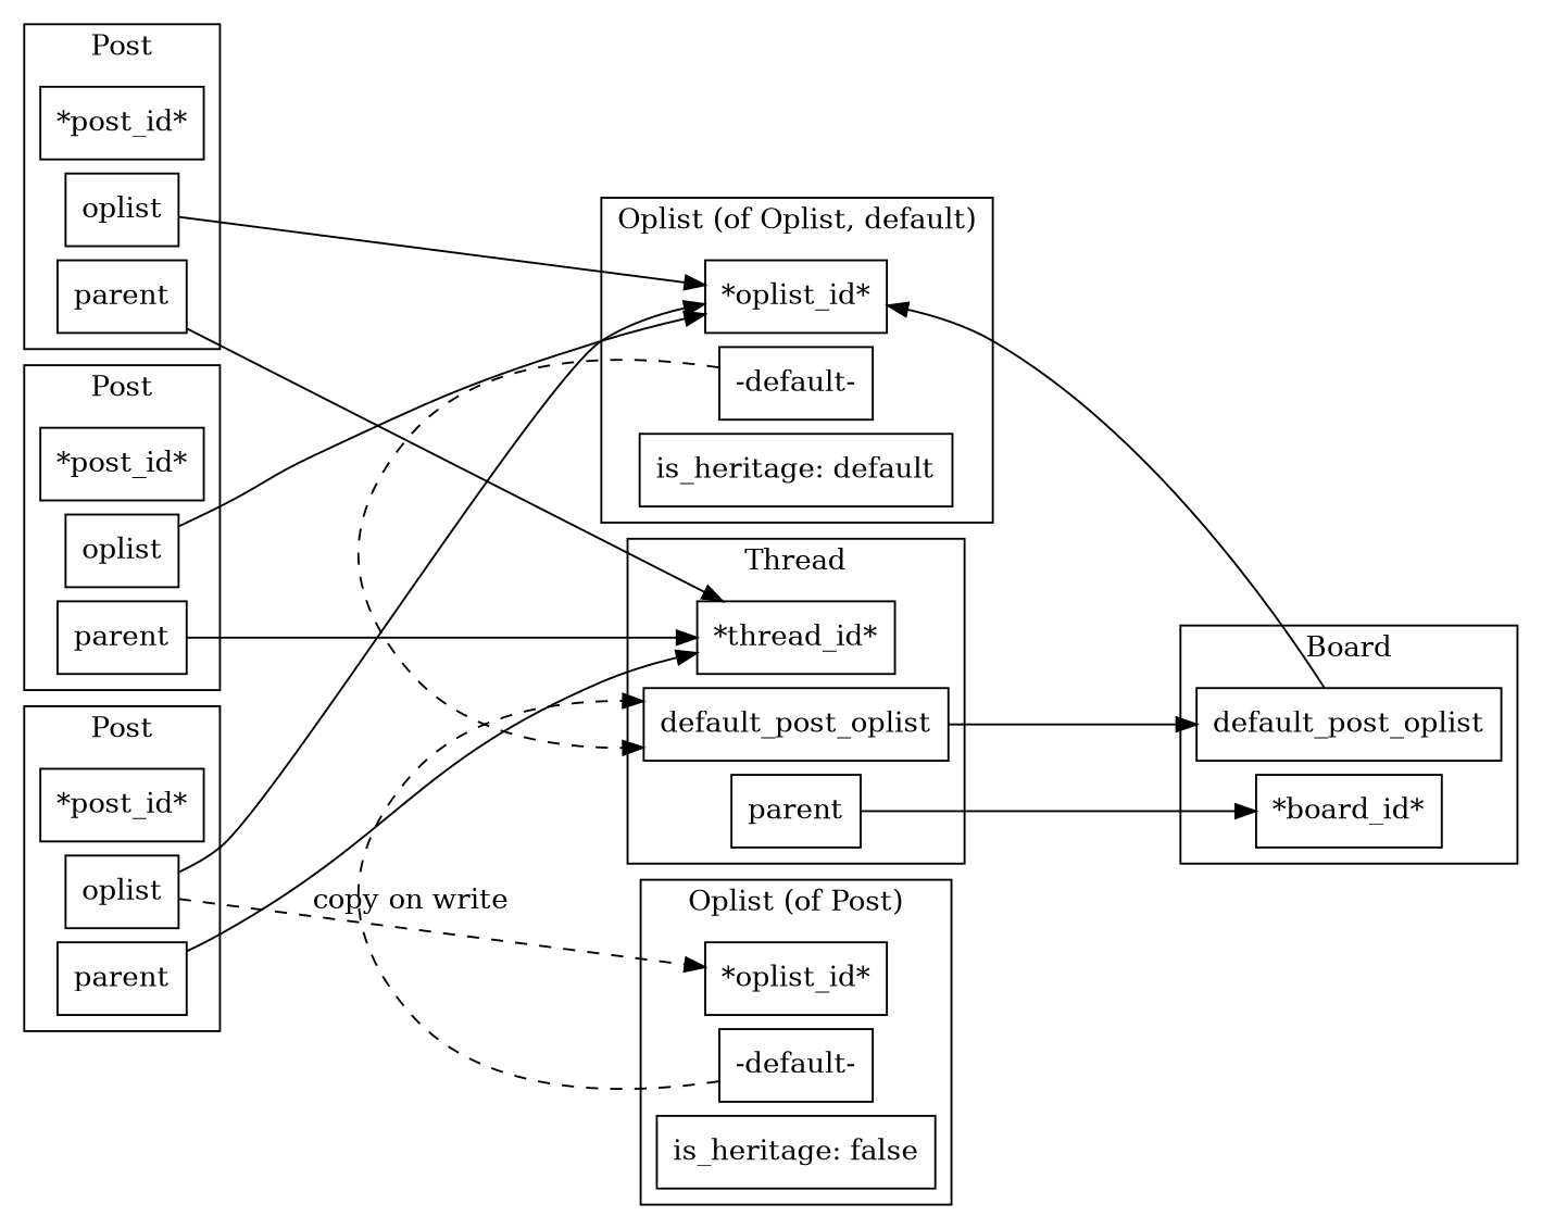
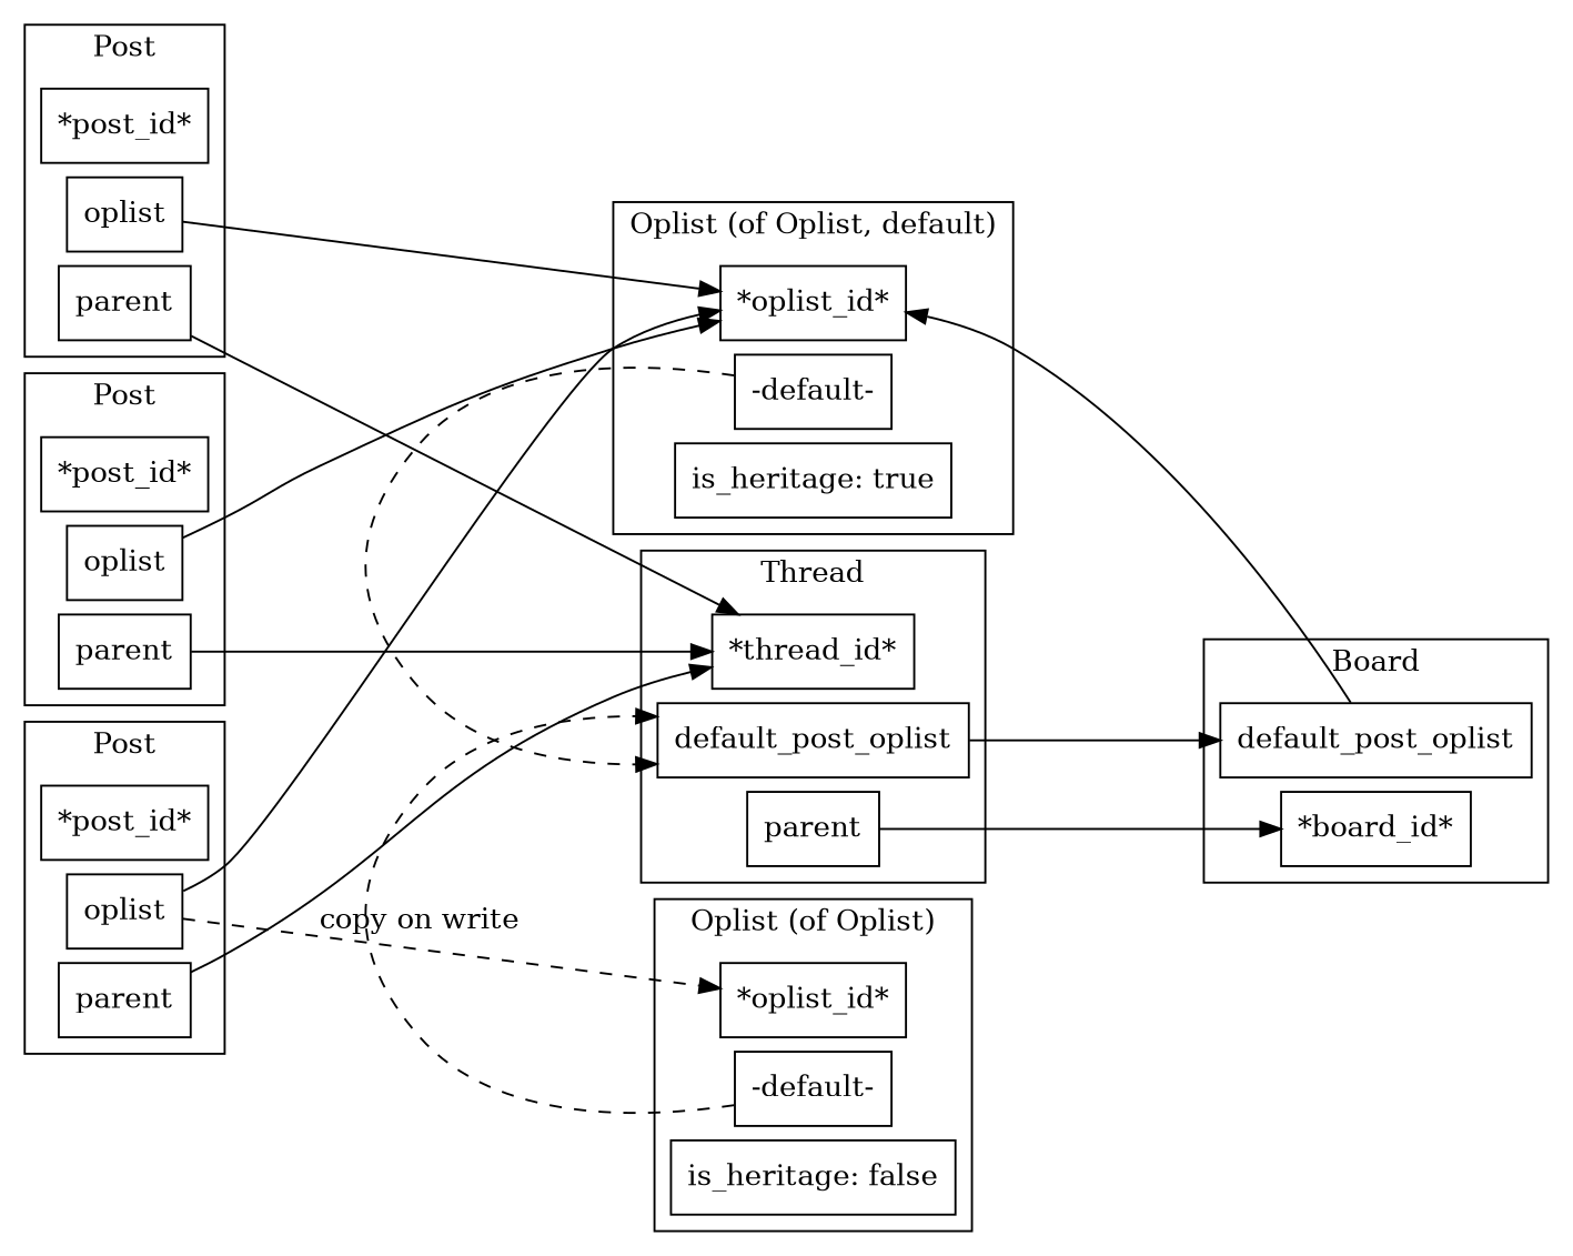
  strict digraph {
    nodesep=0.1
    rankdir=LR
    ranksep=1.5
    node [shape=box]
    n1 [label="*oplist_id*"]
    n2 [label="-default-"]
-   n3 [label="is_heritage: default"]
+   n3 [label="is_heritage: true"]
    n4 [label="*oplist_id*"]
    n5 [label="-default-"]
    n6 [label="is_heritage: false"]
    n7 [label="*post_id*"]
    n8 [label=oplist]
    n9 [label=parent]
    n10 [label="*post_id*"]
    n11 [label=oplist]
    n12 [label=parent]
    n13 [label="*post_id*"]
    n14 [label=oplist]
    n15 [label=parent]
    n16 [label="*thread_id*"]
    n17 [label=parent]
    n18 [label=default_post_oplist]
    n19 [label="*board_id*"]
    n20 [label=default_post_oplist]
    subgraph cluster_1 {
      label="Oplist (of Oplist, default)"
      n1
      n2
      n3
    }
    subgraph cluster_2 {
-     label="Oplist (of Post)"
+     label="Oplist (of Oplist)"
      n4
      n5
      n6
    }
    subgraph cluster_3 {
      label=Post
      n7
      n8
      n9
    }
    subgraph cluster_4 {
      label=Post
      n10
      n11
      n12
    }
    subgraph cluster_5 {
      label=Post
      n13
      n14
      n15
    }
    subgraph cluster_6 {
      label=Thread
      n16
      n17
      n18
    }
    subgraph cluster_7 {
      label=Board
      n19
      n20
    }
    n1 -> n20 [dir=back]
    n2 -> n18 [constraint=no style=dashed]
    n5 -> n18 [constraint=no style=dashed]
    n8 -> n1
    n9 -> n16
    n11 -> n1
    n11 -> n4 [label="copy on write" style=dashed]
    n12 -> n16
    n14 -> n1
    n15 -> n16
    n17 -> n19
    n18 -> n20
  }
